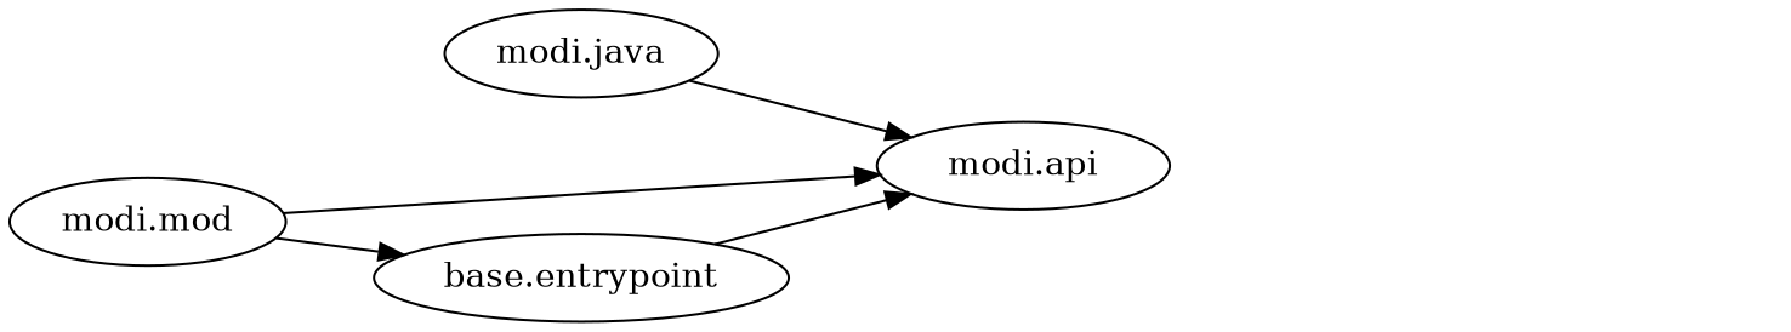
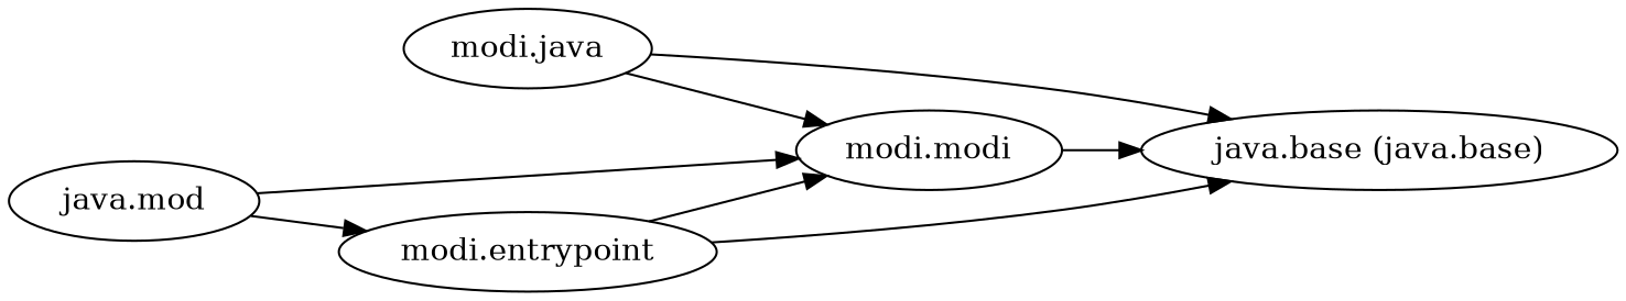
  digraph {
    rankdir=LR
    n1 [label="modi.java"]
-   "modi.api"
-   "modi.mod"
-   "modi.entrypoint" [label="base.entrypoint"]
+   "java.base (java.base)"
+   "modi.api" [label="modi.modi"]
+   "modi.mod" [label="java.mod"]
+   "modi.entrypoint"
+   n1 -> "java.base (java.base)"
    n1 -> "modi.api"
+   "modi.api" -> "java.base (java.base)"
    "modi.mod" -> "modi.api"
    "modi.mod" -> "modi.entrypoint"
+   "modi.entrypoint" -> "java.base (java.base)"
    "modi.entrypoint" -> "modi.api"
  }
